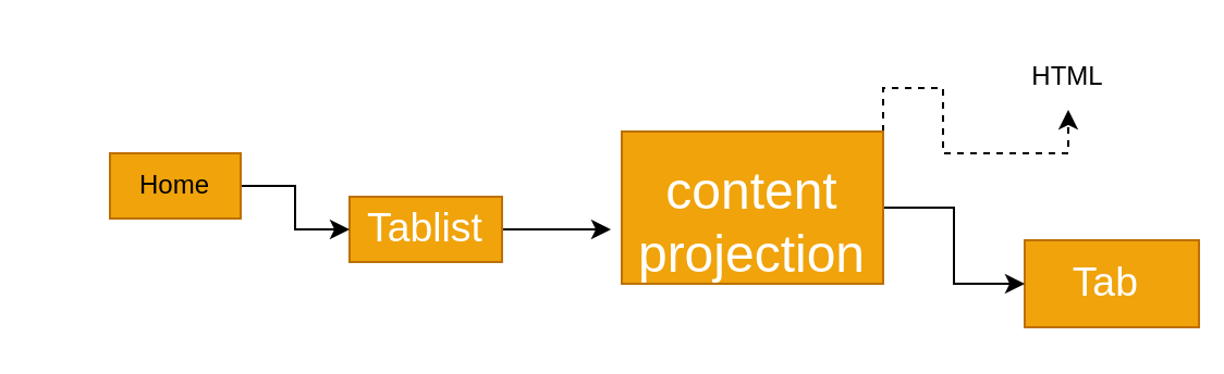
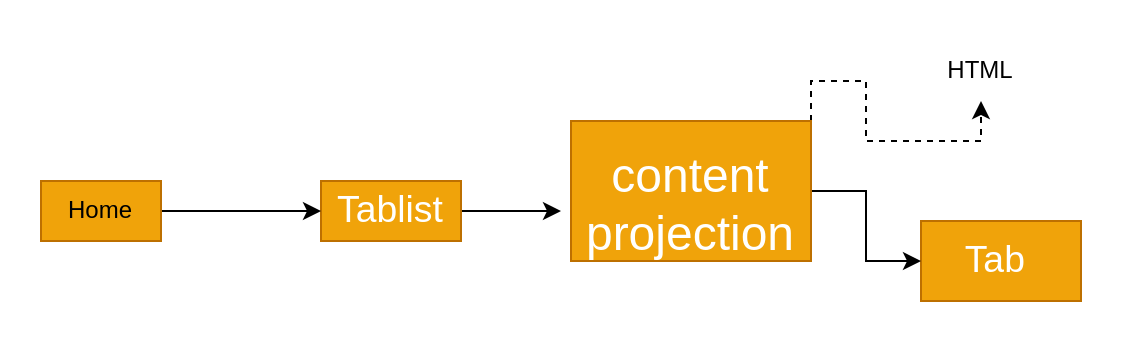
  <mxCell id="0" />
  <mxCell id="1" parent="0" />
  <mxCell id="2" style="edgeStyle=orthogonalEdgeStyle;rounded=0;orthogonalLoop=1;jettySize=auto;html=1;" edge="1" parent="1" source="3"><mxGeometry relative="1" as="geometry"><mxPoint x="280" y="105" as="targetPoint" /></mxGeometry></mxCell>
  <mxCell id="3" value="&lt;span id=&quot;docs-internal-guid-671d8de6-7fff-cc68-dbba-e34adb06dd70&quot;&gt;&lt;span style=&quot;font-size: 14pt; font-family: Arial, sans-serif; color: rgb(255, 255, 255); background-color: transparent; font-variant-numeric: normal; font-variant-east-asian: normal; font-variant-alternates: normal; font-variant-position: normal; vertical-align: baseline; white-space-collapse: preserve;&quot;&gt;Tablist&lt;/span&gt;&lt;/span&gt;" style="text;html=1;align=center;verticalAlign=middle;whiteSpace=wrap;rounded=0;fillColor=#f0a30a;fontColor=#000000;strokeColor=#BD7000;" vertex="1" parent="1"><mxGeometry x="160" y="90" width="70" height="30" as="geometry" /></mxCell>
- <mxCell id="4" value="&lt;span id=&quot;docs-internal-guid-0fc30308-7fff-5fbc-95e9-8e8a98bd874b&quot;&gt;&lt;span style=&quot;font-size: 14pt; font-family: Arial, sans-serif; color: rgb(255, 255, 255); background-color: transparent; font-variant-numeric: normal; font-variant-east-asian: normal; font-variant-alternates: normal; font-variant-position: normal; vertical-align: baseline; white-space-collapse: preserve;&quot;&gt;Tab &lt;/span&gt;&lt;/span&gt;" style="text;html=1;align=center;verticalAlign=middle;whiteSpace=wrap;rounded=0;fillColor=#f0a30a;fontColor=#000000;strokeColor=#BD7000;" vertex="1" parent="1"><mxGeometry x="470" y="110" width="80" height="40" as="geometry" /></mxCell>
+ <mxCell id="4" value="&lt;span id=&quot;docs-internal-guid-0fc30308-7fff-5fbc-95e9-8e8a98bd874b&quot;&gt;&lt;span style=&quot;font-size: 14pt; font-family: Arial, sans-serif; color: rgb(255, 255, 255); background-color: transparent; font-variant-numeric: normal; font-variant-east-asian: normal; font-variant-alternates: normal; font-variant-position: normal; vertical-align: baseline; white-space-collapse: preserve;&quot;&gt;Tab &lt;/span&gt;&lt;/span&gt;" style="text;html=1;align=center;verticalAlign=middle;whiteSpace=wrap;rounded=0;fillColor=#f0a30a;fontColor=#000000;strokeColor=#BD7000;" vertex="1" parent="1"><mxGeometry x="460" y="110" width="80" height="40" as="geometry" /></mxCell>
  <mxCell id="5" style="edgeStyle=orthogonalEdgeStyle;rounded=0;orthogonalLoop=1;jettySize=auto;html=1;entryX=0;entryY=0.5;entryDx=0;entryDy=0;" edge="1" parent="1" source="6" target="3"><mxGeometry relative="1" as="geometry" /></mxCell>
- <mxCell id="6" value="Home" style="text;html=1;align=center;verticalAlign=middle;whiteSpace=wrap;rounded=0;fillColor=#f0a30a;fontColor=#000000;strokeColor=#BD7000;" vertex="1" parent="1"><mxGeometry x="50" y="70" width="60" height="30" as="geometry" /></mxCell>
+ <mxCell id="6" value="Home" style="text;html=1;align=center;verticalAlign=middle;whiteSpace=wrap;rounded=0;fillColor=#f0a30a;fontColor=#000000;strokeColor=#BD7000;" vertex="1" parent="1"><mxGeometry x="20" y="90" width="60" height="30" as="geometry" /></mxCell>
  <mxCell id="7" value="HTML" style="text;html=1;align=center;verticalAlign=middle;whiteSpace=wrap;rounded=0;" vertex="1" parent="1"><mxGeometry x="460" y="20" width="60" height="30" as="geometry" /></mxCell>
  <mxCell id="8" style="edgeStyle=orthogonalEdgeStyle;rounded=0;orthogonalLoop=1;jettySize=auto;html=1;exitX=1;exitY=0;exitDx=0;exitDy=0;dashed=1;" edge="1" parent="1" source="10" target="7"><mxGeometry relative="1" as="geometry" /></mxCell>
  <mxCell id="9" style="edgeStyle=orthogonalEdgeStyle;rounded=0;orthogonalLoop=1;jettySize=auto;html=1;" edge="1" parent="1" source="10" target="4"><mxGeometry relative="1" as="geometry" /></mxCell>
  <mxCell id="10" value="&lt;br&gt;&lt;span id=&quot;docs-internal-guid-fbadfe3d-7fff-c45b-9cf4-4ad300c1e78a&quot;&gt;&lt;span style=&quot;font-size: 18pt; font-family: Arial, sans-serif; color: rgb(255, 255, 255); background-color: transparent; font-variant-numeric: normal; font-variant-east-asian: normal; font-variant-alternates: normal; font-variant-position: normal; vertical-align: baseline; white-space-collapse: preserve;&quot;&gt;content projection&lt;/span&gt;&lt;/span&gt;" style="text;html=1;align=center;verticalAlign=middle;whiteSpace=wrap;rounded=0;fillColor=#f0a30a;fontColor=#000000;strokeColor=#BD7000;" vertex="1" parent="1"><mxGeometry x="285" y="60" width="120" height="70" as="geometry" /></mxCell>
